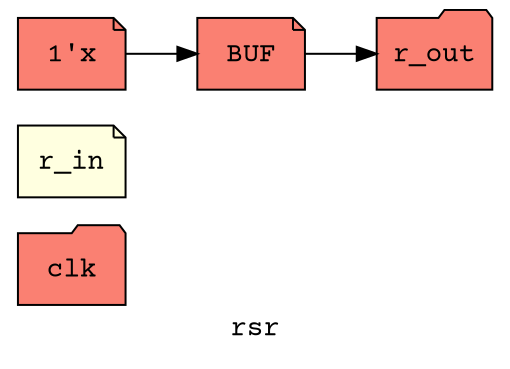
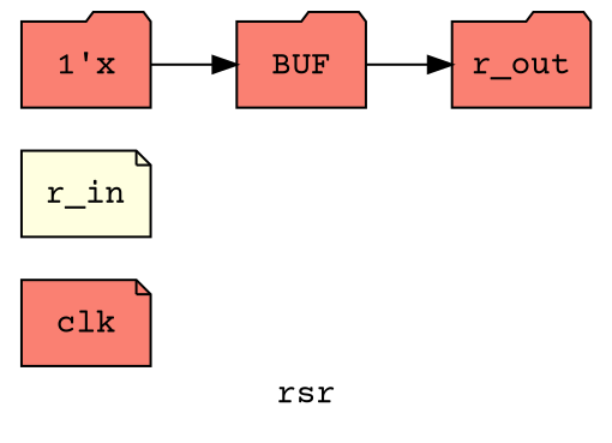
  digraph {
    fontname="Courier Prime"
    label=rsr
    rankdir=LR
    remincross=true
    node [color=black fillcolor=salmon fontcolor=black fontname="Courier Prime" shape=note style=filled]
    edge [color=black fontname="Courier Prime"]
-   n1 [label=clk shape=folder]
+   n1 [label=clk]
    n2 [fillcolor=lightyellow label=r_in]
    n3 [label=r_out shape=folder]
-   n4 [label="1'x" color="" fontcolor=""]
-   n5 [label=BUF style="rounded,filled" color="" fontcolor=""]
+   n4 [label="1'x" shape=folder color="" fontcolor=""]
+   n5 [label=BUF shape=folder style="rounded,filled" color="" fontcolor=""]
    n4 -> n5 [headport="w:w" tailport=e]
    n5 -> n3 [headport=w tailport="e:e"]
  }
